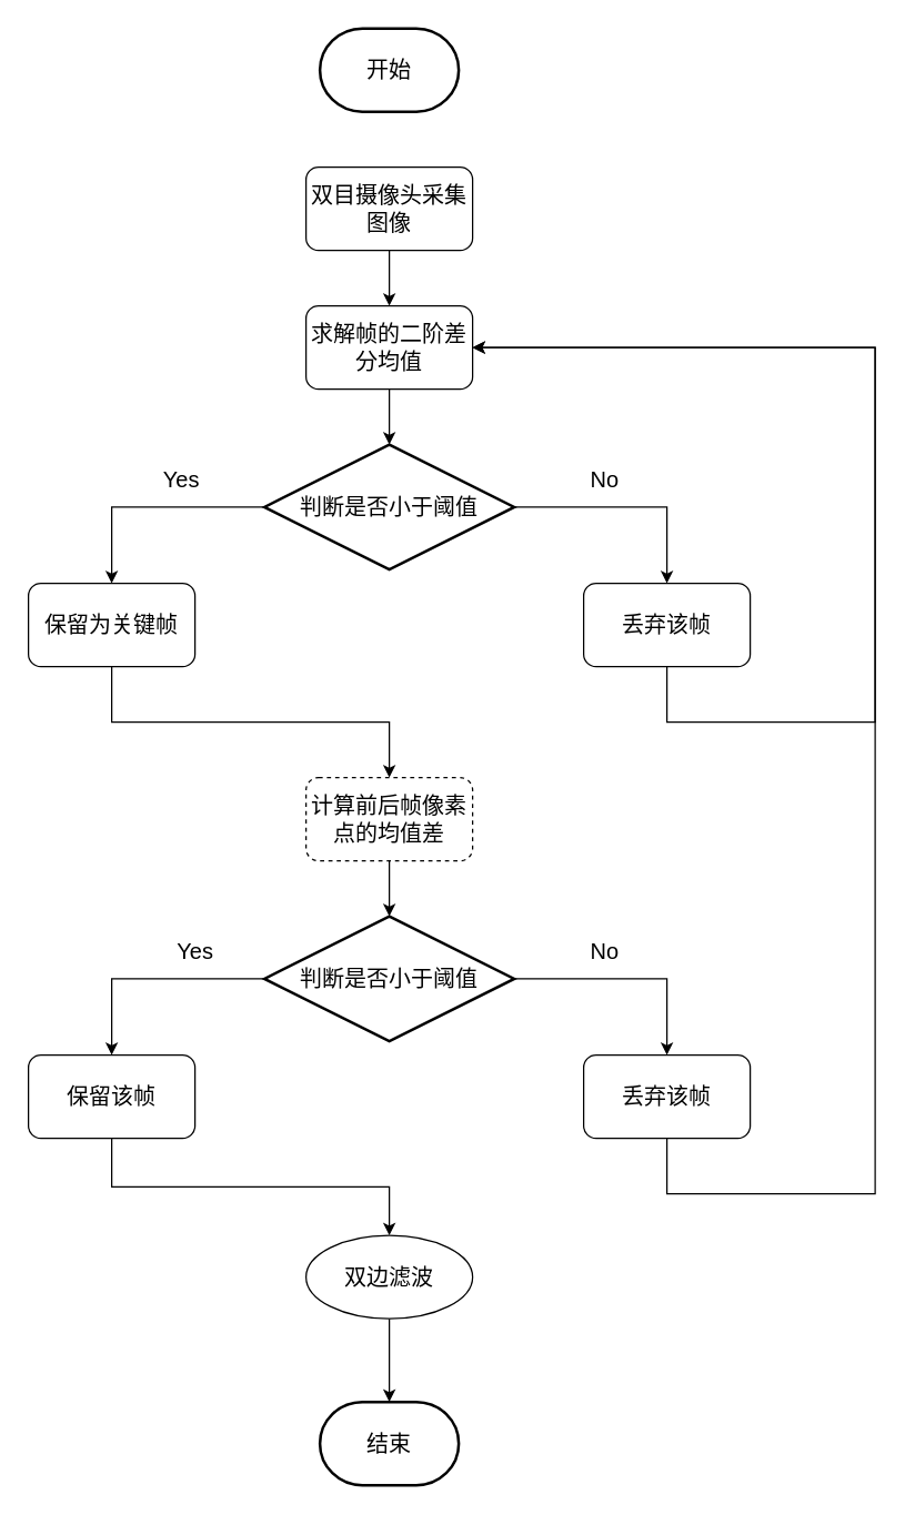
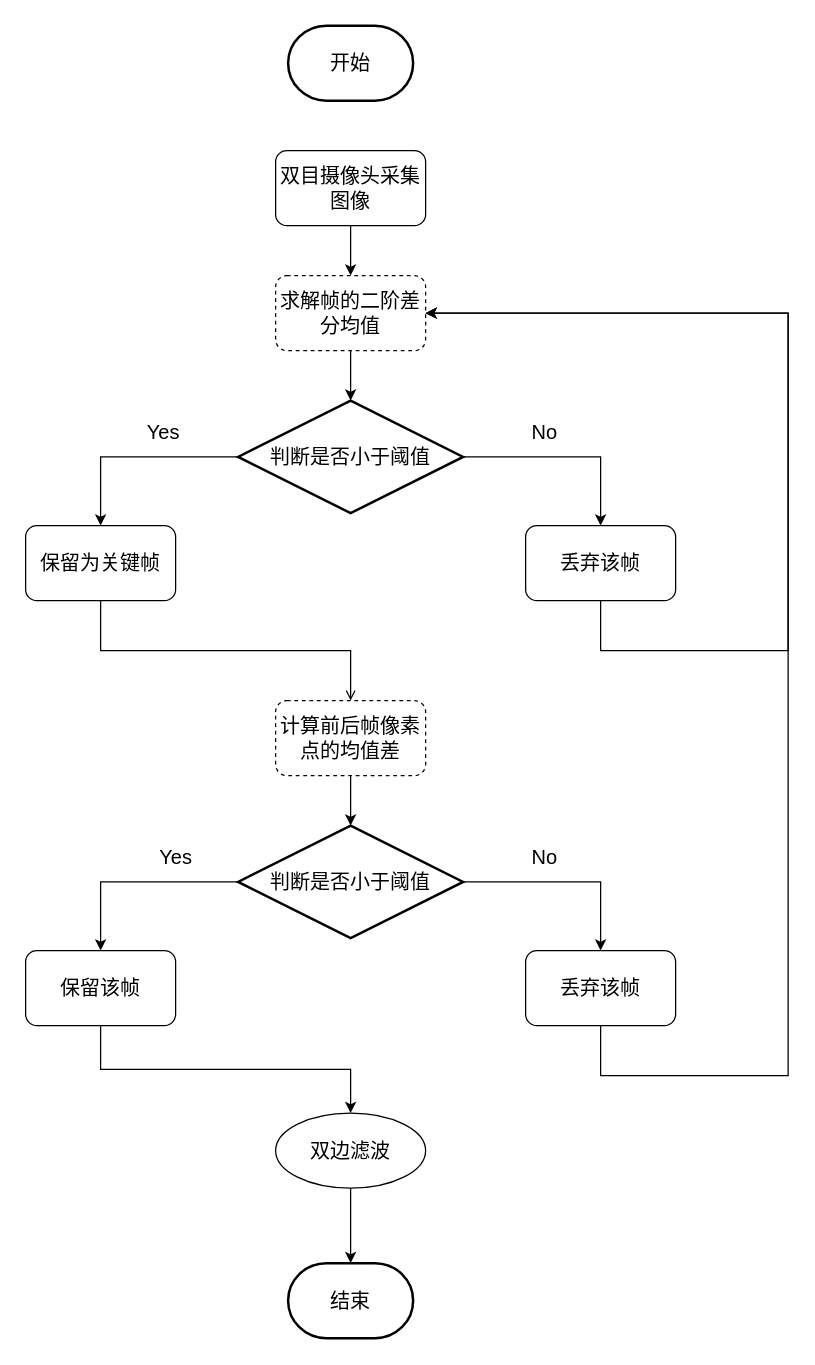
  <mxCell id="0" />
  <mxCell id="1" parent="0" />
  <mxCell id="2" value="开始" style="strokeWidth=2;html=1;shape=mxgraph.flowchart.terminator;whiteSpace=wrap;fontSize=16;" vertex="1" parent="1"><mxGeometry x="230" y="20" width="100" height="60" as="geometry" /></mxCell>
  <mxCell id="3" value="结束" style="strokeWidth=2;html=1;shape=mxgraph.flowchart.terminator;whiteSpace=wrap;fontSize=16;" vertex="1" parent="1"><mxGeometry x="230" y="1010" width="100" height="60" as="geometry" /></mxCell>
  <mxCell id="4" style="edgeStyle=orthogonalEdgeStyle;rounded=0;orthogonalLoop=1;jettySize=auto;html=1;exitX=0.5;exitY=1;exitDx=0;exitDy=0;entryX=0.5;entryY=0;entryDx=0;entryDy=0;fontSize=16;" edge="1" parent="1" source="5" target="7"><mxGeometry relative="1" as="geometry" /></mxCell>
  <mxCell id="5" value="双目摄像头采集图像" style="rounded=1;whiteSpace=wrap;html=1;fontSize=16;" vertex="1" parent="1"><mxGeometry x="220" y="120" width="120" height="60" as="geometry" /></mxCell>
  <mxCell id="6" style="edgeStyle=orthogonalEdgeStyle;rounded=0;orthogonalLoop=1;jettySize=auto;html=1;exitX=0.5;exitY=1;exitDx=0;exitDy=0;entryX=0.5;entryY=0;entryDx=0;entryDy=0;entryPerimeter=0;fontSize=16;" edge="1" parent="1" source="7" target="10"><mxGeometry relative="1" as="geometry" /></mxCell>
- <mxCell id="7" value="求解帧的二阶差分均值" style="rounded=1;whiteSpace=wrap;html=1;fontSize=16;" vertex="1" parent="1"><mxGeometry x="220" y="220" width="120" height="60" as="geometry" /></mxCell>
+ <mxCell id="7" value="求解帧的二阶差分均值" style="rounded=1;whiteSpace=wrap;html=1;fontSize=16;dashed=1;" vertex="1" parent="1"><mxGeometry x="220" y="220" width="120" height="60" as="geometry" /></mxCell>
  <mxCell id="8" style="edgeStyle=orthogonalEdgeStyle;rounded=0;orthogonalLoop=1;jettySize=auto;html=1;exitX=0;exitY=0.5;exitDx=0;exitDy=0;exitPerimeter=0;entryX=0.5;entryY=0;entryDx=0;entryDy=0;fontSize=16;" edge="1" parent="1" source="10" target="12"><mxGeometry relative="1" as="geometry" /></mxCell>
  <mxCell id="9" style="edgeStyle=orthogonalEdgeStyle;rounded=0;orthogonalLoop=1;jettySize=auto;html=1;exitX=1;exitY=0.5;exitDx=0;exitDy=0;exitPerimeter=0;entryX=0.5;entryY=0;entryDx=0;entryDy=0;fontSize=16;" edge="1" parent="1" source="10" target="14"><mxGeometry relative="1" as="geometry" /></mxCell>
  <mxCell id="10" value="判断是否小于阈值" style="strokeWidth=2;html=1;shape=mxgraph.flowchart.decision;whiteSpace=wrap;fontSize=16;" vertex="1" parent="1"><mxGeometry x="190" y="320" width="180" height="90" as="geometry" /></mxCell>
- <mxCell id="11" style="edgeStyle=orthogonalEdgeStyle;rounded=0;orthogonalLoop=1;jettySize=auto;html=1;entryX=0.5;entryY=0;entryDx=0;entryDy=0;fontSize=16;" edge="1" parent="1" source="12" target="16"><mxGeometry relative="1" as="geometry"><Array as="points"><mxPoint x="80" y="520" /><mxPoint x="280" y="520" /></Array></mxGeometry></mxCell>
+ <mxCell id="11" style="edgeStyle=orthogonalEdgeStyle;rounded=0;orthogonalLoop=1;jettySize=auto;html=1;entryX=0.5;entryY=0;entryDx=0;entryDy=0;fontSize=16;endArrow=open;" edge="1" parent="1" source="12" target="16"><mxGeometry relative="1" as="geometry"><Array as="points"><mxPoint x="80" y="520" /><mxPoint x="280" y="520" /></Array></mxGeometry></mxCell>
  <mxCell id="12" value="保留为关键帧" style="rounded=1;whiteSpace=wrap;html=1;fontSize=16;" vertex="1" parent="1"><mxGeometry x="20" y="420" width="120" height="60" as="geometry" /></mxCell>
  <mxCell id="13" style="edgeStyle=orthogonalEdgeStyle;rounded=0;orthogonalLoop=1;jettySize=auto;html=1;entryX=1;entryY=0.5;entryDx=0;entryDy=0;exitX=0.5;exitY=1;exitDx=0;exitDy=0;fontSize=16;" edge="1" parent="1" source="14" target="7"><mxGeometry relative="1" as="geometry"><Array as="points"><mxPoint x="480" y="520" /><mxPoint x="630" y="520" /><mxPoint x="630" y="250" /></Array></mxGeometry></mxCell>
  <mxCell id="14" value="丢弃该帧" style="rounded=1;whiteSpace=wrap;html=1;fontSize=16;" vertex="1" parent="1"><mxGeometry x="420" y="420" width="120" height="60" as="geometry" /></mxCell>
  <mxCell id="15" style="edgeStyle=orthogonalEdgeStyle;rounded=0;orthogonalLoop=1;jettySize=auto;html=1;entryX=0.5;entryY=0;entryDx=0;entryDy=0;entryPerimeter=0;fontSize=16;" edge="1" parent="1" source="16" target="19"><mxGeometry relative="1" as="geometry" /></mxCell>
  <mxCell id="16" value="计算前后帧像素点的均值差" style="rounded=1;whiteSpace=wrap;html=1;fontSize=16;dashed=1;" vertex="1" parent="1"><mxGeometry x="220" y="560" width="120" height="60" as="geometry" /></mxCell>
  <mxCell id="17" style="edgeStyle=orthogonalEdgeStyle;rounded=0;orthogonalLoop=1;jettySize=auto;html=1;entryX=0.5;entryY=0;entryDx=0;entryDy=0;fontSize=16;" edge="1" parent="1" source="19" target="21"><mxGeometry relative="1" as="geometry" /></mxCell>
  <mxCell id="18" style="edgeStyle=orthogonalEdgeStyle;rounded=0;orthogonalLoop=1;jettySize=auto;html=1;entryX=0.5;entryY=0;entryDx=0;entryDy=0;fontSize=16;" edge="1" parent="1" source="19" target="23"><mxGeometry relative="1" as="geometry" /></mxCell>
  <mxCell id="19" value="判断是否小于阈值" style="strokeWidth=2;html=1;shape=mxgraph.flowchart.decision;whiteSpace=wrap;fontSize=16;" vertex="1" parent="1"><mxGeometry x="190" y="660" width="180" height="90" as="geometry" /></mxCell>
  <mxCell id="20" style="edgeStyle=orthogonalEdgeStyle;rounded=0;orthogonalLoop=1;jettySize=auto;html=1;exitX=0.5;exitY=1;exitDx=0;exitDy=0;entryX=0.5;entryY=0;entryDx=0;entryDy=0;fontSize=16;" edge="1" parent="1" source="21" target="25"><mxGeometry relative="1" as="geometry" /></mxCell>
  <mxCell id="21" value="保留该帧" style="rounded=1;whiteSpace=wrap;html=1;fontSize=16;" vertex="1" parent="1"><mxGeometry x="20" y="760" width="120" height="60" as="geometry" /></mxCell>
  <mxCell id="22" style="edgeStyle=orthogonalEdgeStyle;rounded=0;orthogonalLoop=1;jettySize=auto;html=1;entryX=1;entryY=0.5;entryDx=0;entryDy=0;fontSize=16;" edge="1" parent="1" source="23" target="7"><mxGeometry relative="1" as="geometry"><mxPoint x="630" y="520" as="targetPoint" /><Array as="points"><mxPoint x="480" y="860" /><mxPoint x="630" y="860" /><mxPoint x="630" y="250" /></Array></mxGeometry></mxCell>
  <mxCell id="23" value="丢弃该帧" style="rounded=1;whiteSpace=wrap;html=1;fontSize=16;" vertex="1" parent="1"><mxGeometry x="420" y="760" width="120" height="60" as="geometry" /></mxCell>
  <mxCell id="24" style="edgeStyle=orthogonalEdgeStyle;rounded=0;orthogonalLoop=1;jettySize=auto;html=1;exitX=0.5;exitY=1;exitDx=0;exitDy=0;entryX=0.5;entryY=0;entryDx=0;entryDy=0;entryPerimeter=0;fontSize=16;" edge="1" parent="1" source="25" target="3"><mxGeometry relative="1" as="geometry" /></mxCell>
  <mxCell id="25" value="双边滤波" style="ellipse;whiteSpace=wrap;html=1;fontSize=16;" vertex="1" parent="1"><mxGeometry x="220" y="890" width="120" height="60" as="geometry" /></mxCell>
  <mxCell id="26" value="Yes" style="text;html=1;align=center;verticalAlign=middle;resizable=0;points=[];autosize=1;strokeColor=none;fillColor=none;fontSize=16;" vertex="1" parent="1"><mxGeometry x="105" y="330" width="50" height="30" as="geometry" /></mxCell>
  <mxCell id="27" value="No" style="text;html=1;align=center;verticalAlign=middle;resizable=0;points=[];autosize=1;strokeColor=none;fillColor=none;fontSize=16;" vertex="1" parent="1"><mxGeometry x="415" y="330" width="40" height="30" as="geometry" /></mxCell>
  <mxCell id="28" value="Yes" style="text;html=1;align=center;verticalAlign=middle;resizable=0;points=[];autosize=1;strokeColor=none;fillColor=none;fontSize=16;" vertex="1" parent="1"><mxGeometry x="115" y="670" width="50" height="30" as="geometry" /></mxCell>
  <mxCell id="29" value="No" style="text;html=1;align=center;verticalAlign=middle;resizable=0;points=[];autosize=1;strokeColor=none;fillColor=none;fontSize=16;" vertex="1" parent="1"><mxGeometry x="415" y="670" width="40" height="30" as="geometry" /></mxCell>
